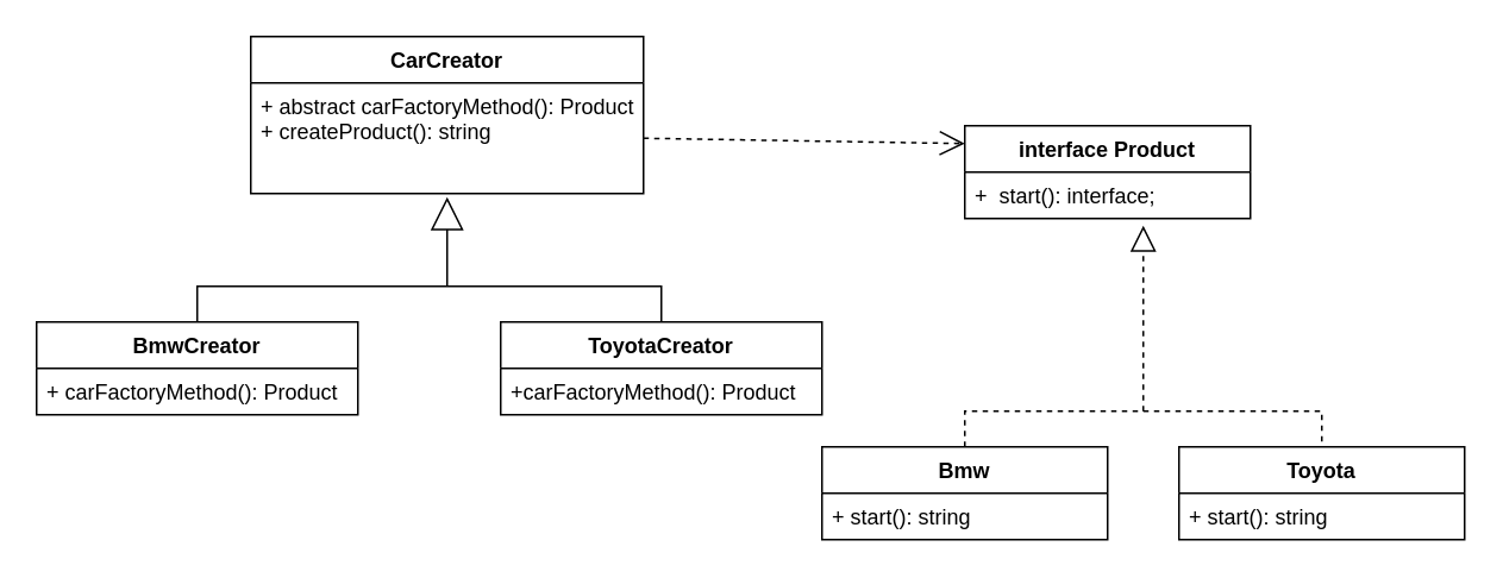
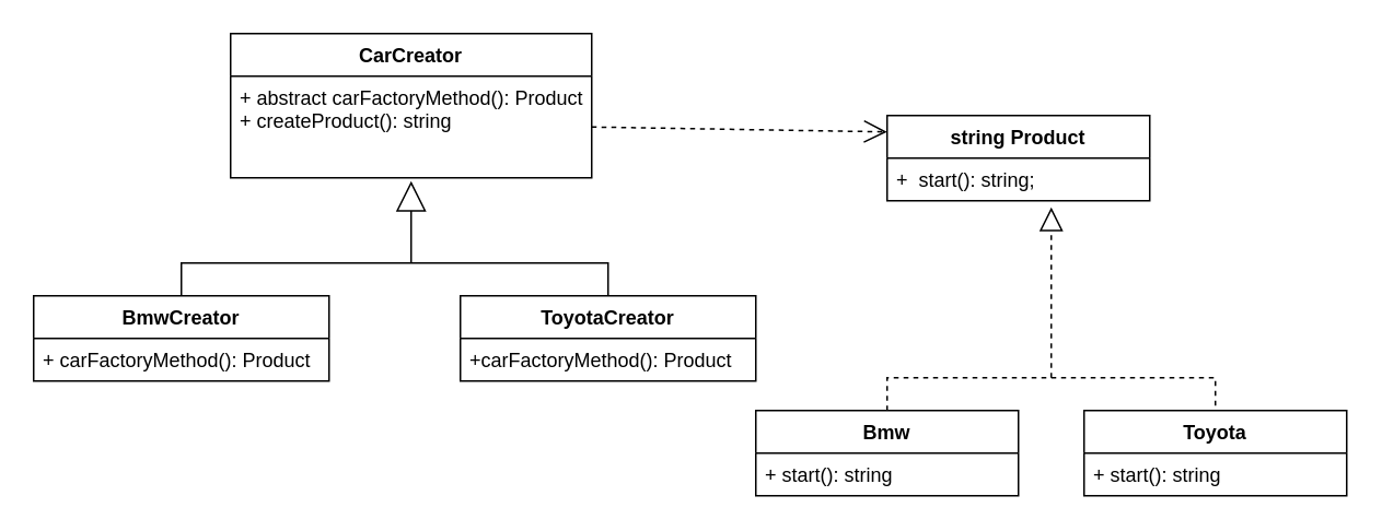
  <mxCell id="0" />
  <mxCell id="1" parent="0" />
  <mxCell id="2" value="CarCreator" style="swimlane;fontStyle=1;align=center;verticalAlign=top;childLayout=stackLayout;horizontal=1;startSize=26;horizontalStack=0;resizeParent=1;resizeParentMax=0;resizeLast=0;collapsible=1;marginBottom=0;" parent="1" vertex="1"><mxGeometry x="140" y="20" width="220" height="88" as="geometry" /></mxCell>
  <mxCell id="3" value="+ abstract carFactoryMethod(): Product&#10;+ createProduct(): string" style="text;strokeColor=none;fillColor=none;align=left;verticalAlign=top;spacingLeft=4;spacingRight=4;overflow=hidden;rotatable=0;points=[[0,0.5],[1,0.5]];portConstraint=eastwest;" parent="2" vertex="1"><mxGeometry y="26" width="220" height="62" as="geometry" /></mxCell>
- <mxCell id="4" value="interface Product" style="swimlane;fontStyle=1;align=center;verticalAlign=top;childLayout=stackLayout;horizontal=1;startSize=26;horizontalStack=0;resizeParent=1;resizeParentMax=0;resizeLast=0;collapsible=1;marginBottom=0;" parent="1" vertex="1"><mxGeometry x="540" y="70" width="160" height="52" as="geometry" /></mxCell>
- <mxCell id="5" value="+  start(): interface;" style="text;strokeColor=none;fillColor=none;align=left;verticalAlign=top;spacingLeft=4;spacingRight=4;overflow=hidden;rotatable=0;points=[[0,0.5],[1,0.5]];portConstraint=eastwest;" parent="4" vertex="1"><mxGeometry y="26" width="160" height="26" as="geometry" /></mxCell>
+ <mxCell id="4" value="string Product" style="swimlane;fontStyle=1;align=center;verticalAlign=top;childLayout=stackLayout;horizontal=1;startSize=26;horizontalStack=0;resizeParent=1;resizeParentMax=0;resizeLast=0;collapsible=1;marginBottom=0;" parent="1" vertex="1"><mxGeometry x="540" y="70" width="160" height="52" as="geometry" /></mxCell>
+ <mxCell id="5" value="+  start(): string;" style="text;strokeColor=none;fillColor=none;align=left;verticalAlign=top;spacingLeft=4;spacingRight=4;overflow=hidden;rotatable=0;points=[[0,0.5],[1,0.5]];portConstraint=eastwest;" parent="4" vertex="1"><mxGeometry y="26" width="160" height="26" as="geometry" /></mxCell>
  <mxCell id="6" value="" style="endArrow=open;endSize=12;dashed=1;html=1;exitX=1;exitY=0.5;exitDx=0;exitDy=0;" parent="1" edge="1"><mxGeometry x="-0.007" y="38" width="160" relative="1" as="geometry"><mxPoint x="360" y="77" as="sourcePoint" /><mxPoint x="540" y="80" as="targetPoint" /><mxPoint as="offset" /></mxGeometry></mxCell>
  <mxCell id="7" style="edgeStyle=orthogonalEdgeStyle;rounded=0;orthogonalLoop=1;jettySize=auto;html=1;exitX=0.5;exitY=0;exitDx=0;exitDy=0;entryX=0.5;entryY=0;entryDx=0;entryDy=0;endArrow=none;endFill=0;" parent="1" source="8" target="10" edge="1"><mxGeometry relative="1" as="geometry" /></mxCell>
  <mxCell id="8" value="BmwCreator" style="swimlane;fontStyle=1;align=center;verticalAlign=top;childLayout=stackLayout;horizontal=1;startSize=26;horizontalStack=0;resizeParent=1;resizeParentMax=0;resizeLast=0;collapsible=1;marginBottom=0;" parent="1" vertex="1"><mxGeometry x="20" y="180" width="180" height="52" as="geometry" /></mxCell>
  <mxCell id="9" value="+ carFactoryMethod(): Product" style="text;strokeColor=none;fillColor=none;align=left;verticalAlign=top;spacingLeft=4;spacingRight=4;overflow=hidden;rotatable=0;points=[[0,0.5],[1,0.5]];portConstraint=eastwest;" parent="8" vertex="1"><mxGeometry y="26" width="180" height="26" as="geometry" /></mxCell>
  <mxCell id="10" value="ToyotaCreator" style="swimlane;fontStyle=1;align=center;verticalAlign=top;childLayout=stackLayout;horizontal=1;startSize=26;horizontalStack=0;resizeParent=1;resizeParentMax=0;resizeLast=0;collapsible=1;marginBottom=0;" parent="1" vertex="1"><mxGeometry x="280" y="180" width="180" height="52" as="geometry" /></mxCell>
  <mxCell id="11" value="+carFactoryMethod(): Product" style="text;strokeColor=none;fillColor=none;align=left;verticalAlign=top;spacingLeft=4;spacingRight=4;overflow=hidden;rotatable=0;points=[[0,0.5],[1,0.5]];portConstraint=eastwest;" parent="10" vertex="1"><mxGeometry y="26" width="180" height="26" as="geometry" /></mxCell>
  <mxCell id="12" value="" style="endArrow=block;endSize=16;endFill=0;html=1;" parent="1" edge="1"><mxGeometry width="160" relative="1" as="geometry"><mxPoint x="250" y="160" as="sourcePoint" /><mxPoint x="250" y="110" as="targetPoint" /></mxGeometry></mxCell>
  <mxCell id="13" style="edgeStyle=orthogonalEdgeStyle;rounded=0;orthogonalLoop=1;jettySize=auto;html=1;exitX=0.5;exitY=0;exitDx=0;exitDy=0;entryX=0.5;entryY=0;entryDx=0;entryDy=0;endArrow=none;endFill=0;dashed=1;" parent="1" source="14" target="16" edge="1"><mxGeometry relative="1" as="geometry" /></mxCell>
  <mxCell id="14" value="Bmw" style="swimlane;fontStyle=1;align=center;verticalAlign=top;childLayout=stackLayout;horizontal=1;startSize=26;horizontalStack=0;resizeParent=1;resizeParentMax=0;resizeLast=0;collapsible=1;marginBottom=0;" parent="1" vertex="1"><mxGeometry x="460" y="250" width="160" height="52" as="geometry" /></mxCell>
  <mxCell id="15" value="+ start(): string" style="text;strokeColor=none;fillColor=none;align=left;verticalAlign=top;spacingLeft=4;spacingRight=4;overflow=hidden;rotatable=0;points=[[0,0.5],[1,0.5]];portConstraint=eastwest;" parent="14" vertex="1"><mxGeometry y="26" width="160" height="26" as="geometry" /></mxCell>
  <mxCell id="16" value="Toyota" style="swimlane;fontStyle=1;align=center;verticalAlign=top;childLayout=stackLayout;horizontal=1;startSize=26;horizontalStack=0;resizeParent=1;resizeParentMax=0;resizeLast=0;collapsible=1;marginBottom=0;" parent="1" vertex="1"><mxGeometry x="660" y="250" width="160" height="52" as="geometry" /></mxCell>
  <mxCell id="17" value="+ start(): string" style="text;strokeColor=none;fillColor=none;align=left;verticalAlign=top;spacingLeft=4;spacingRight=4;overflow=hidden;rotatable=0;points=[[0,0.5],[1,0.5]];portConstraint=eastwest;" parent="16" vertex="1"><mxGeometry y="26" width="160" height="26" as="geometry" /></mxCell>
  <mxCell id="18" value="" style="endArrow=block;dashed=1;endFill=0;endSize=12;html=1;entryX=0.625;entryY=1.154;entryDx=0;entryDy=0;entryPerimeter=0;" parent="1" target="5" edge="1"><mxGeometry width="160" relative="1" as="geometry"><mxPoint x="640" y="230" as="sourcePoint" /><mxPoint x="590" y="220" as="targetPoint" /></mxGeometry></mxCell>
